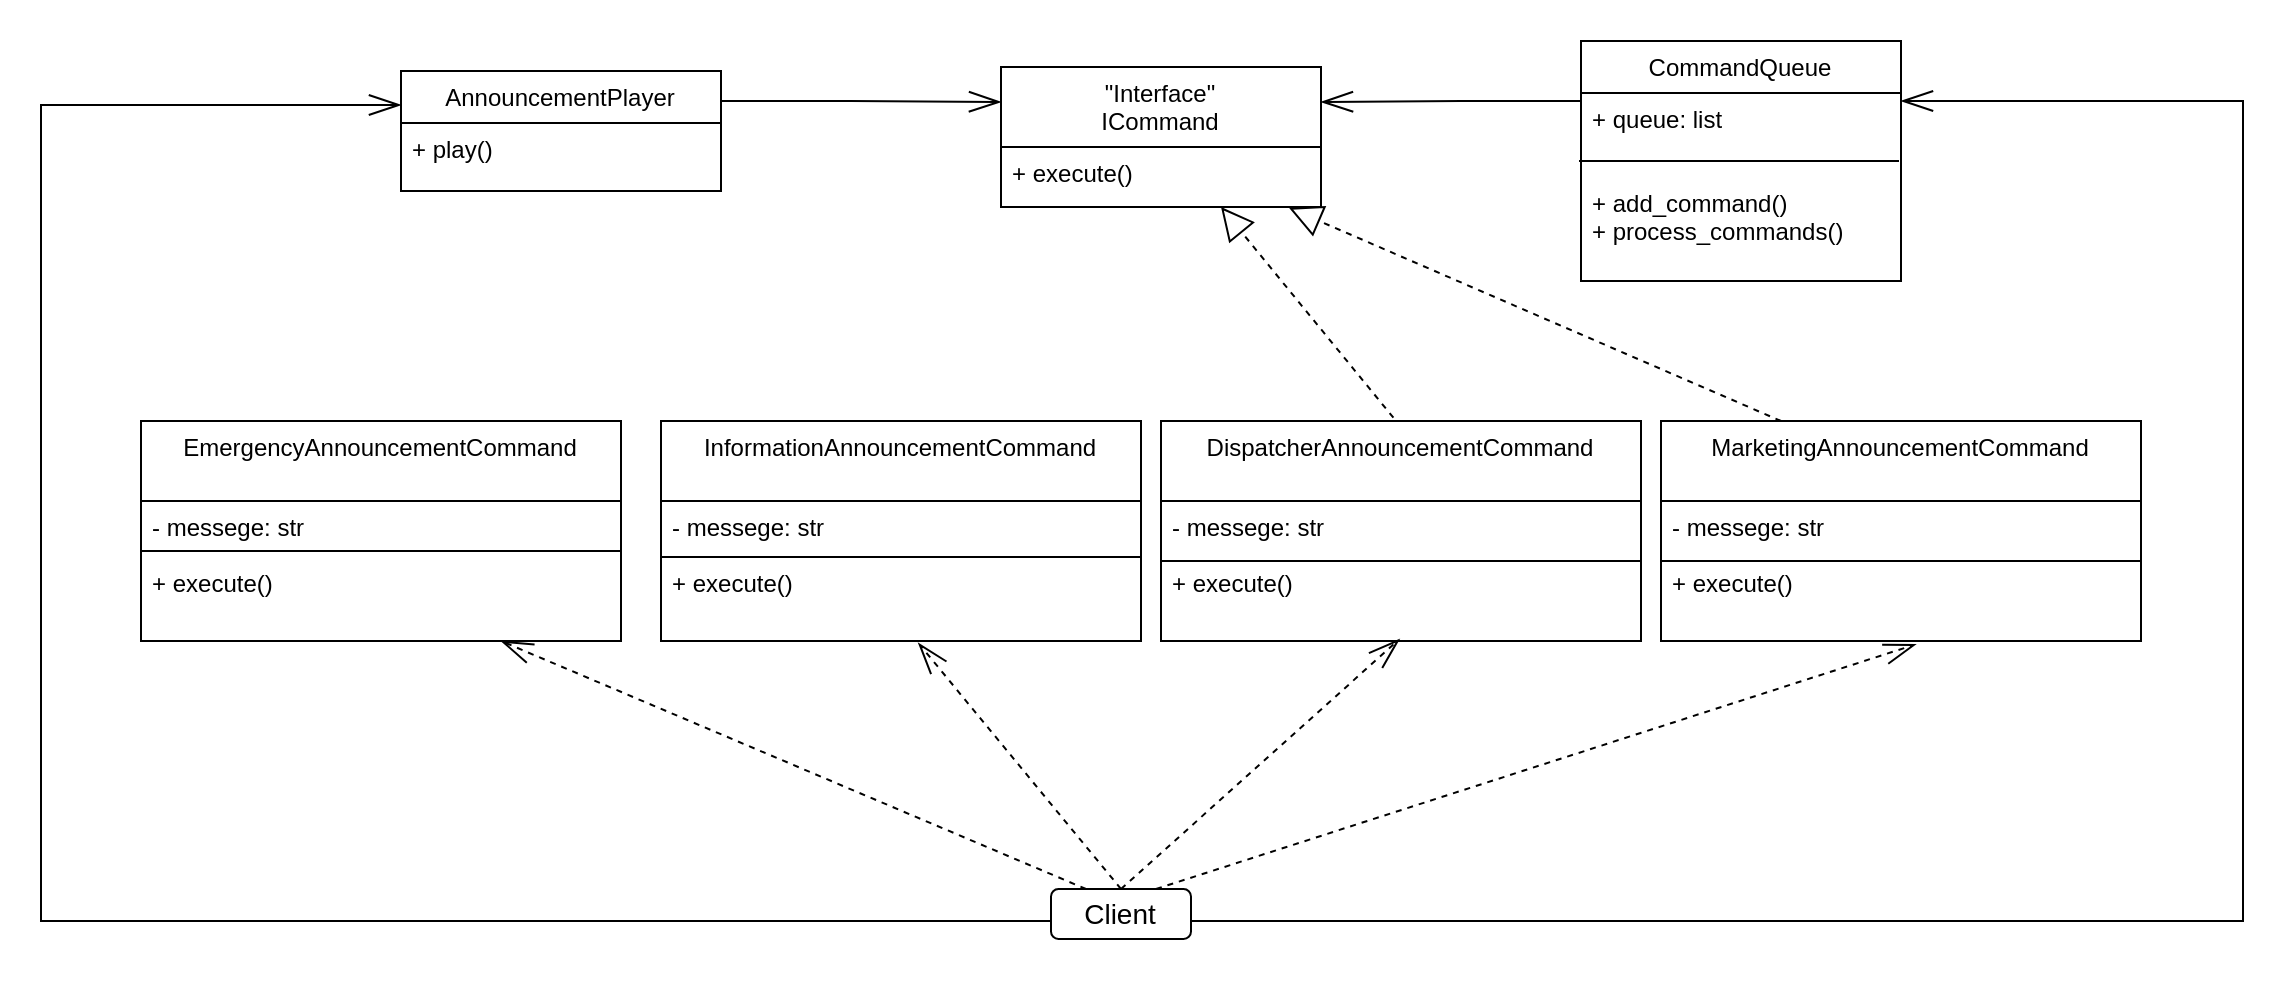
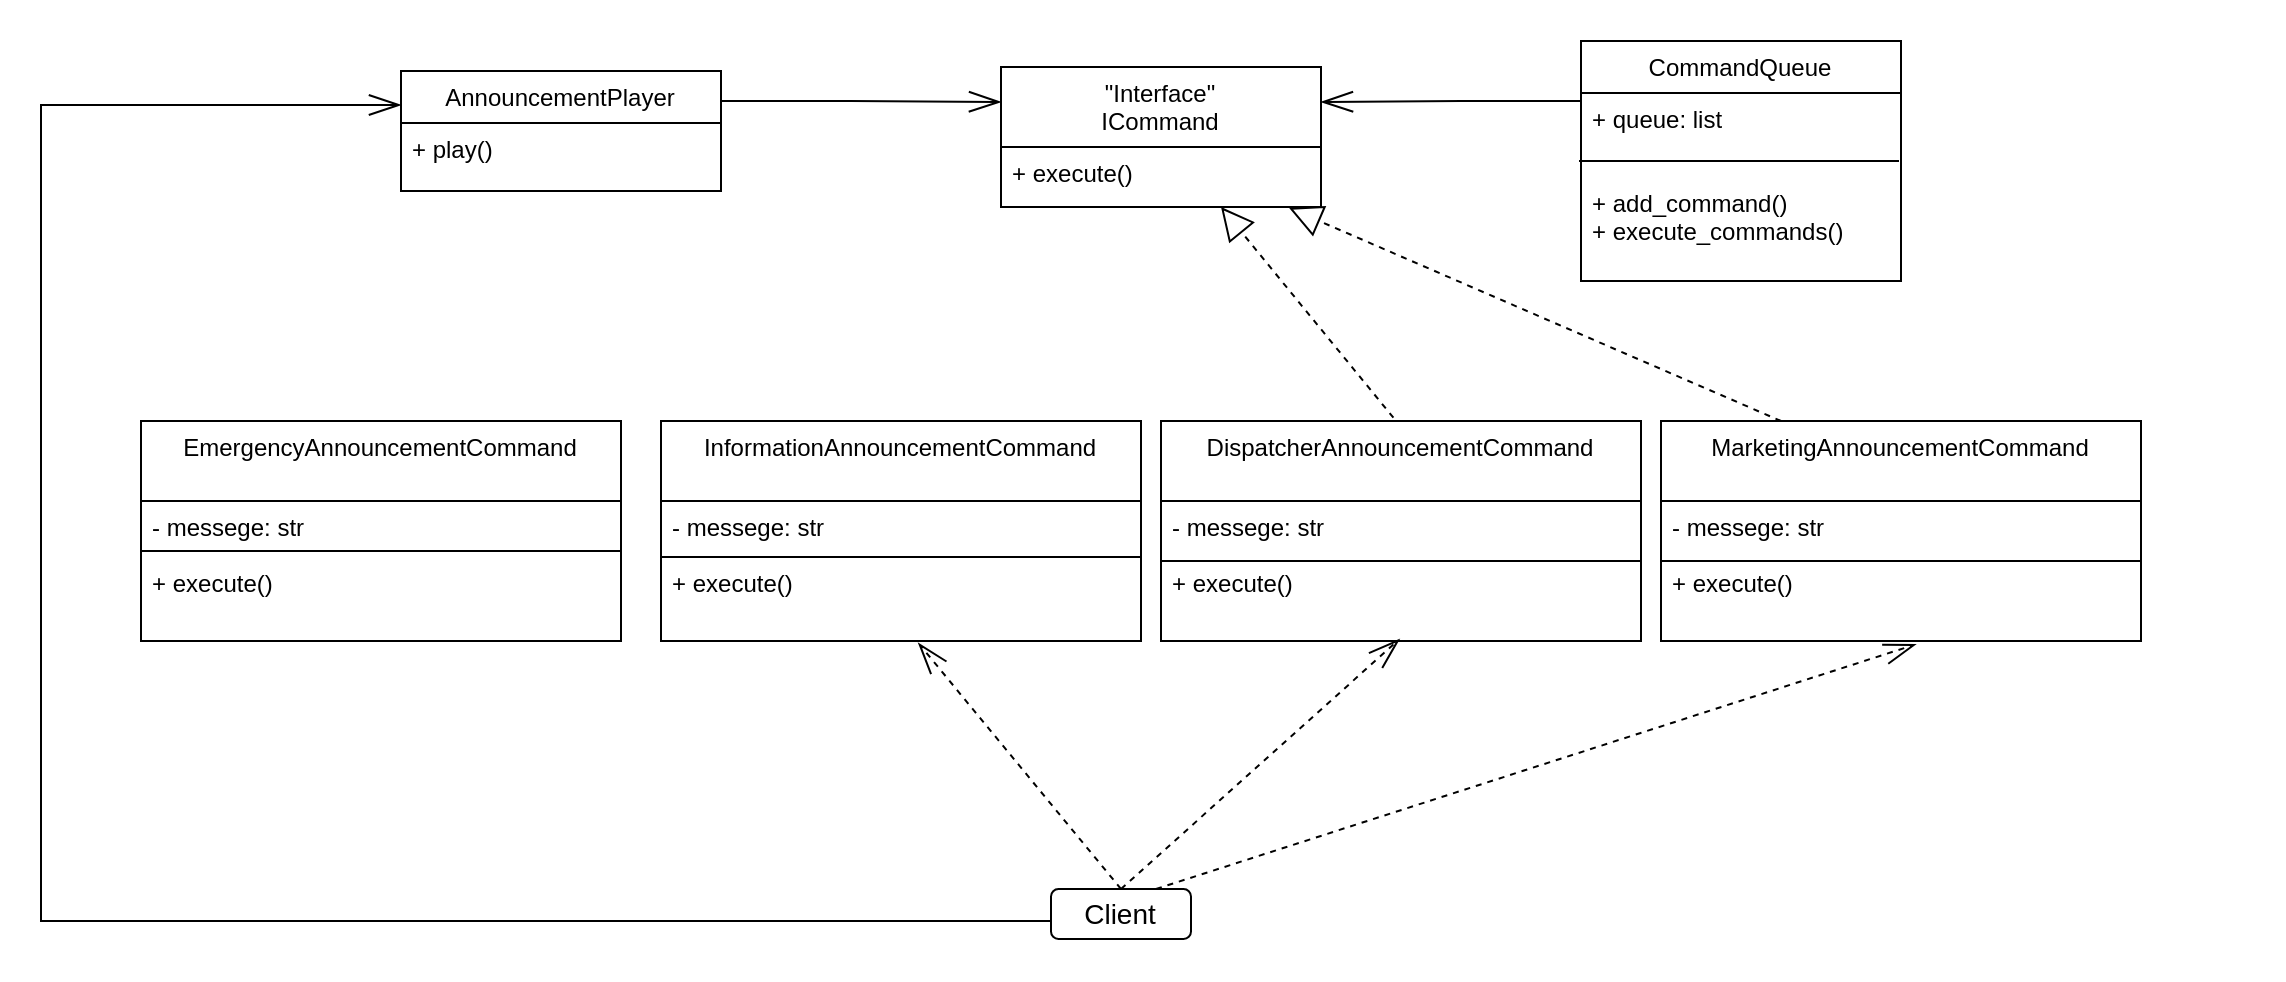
  <mxCell id="0" />
  <mxCell id="1" parent="0" />
  <mxCell id="2" value="" style="endArrow=block;html=1;rounded=0;endFill=0;dashed=1;exitX=0.5;exitY=0;exitDx=0;exitDy=0;startSize=14;endSize=14;" edge="1" parent="1"><mxGeometry width="50" height="50" relative="1" as="geometry"><mxPoint x="700" y="213" as="sourcePoint" /><mxPoint x="610" y="103" as="targetPoint" /></mxGeometry></mxCell>
  <mxCell id="3" value="&lt;font style=&quot;font-size: 14px;&quot;&gt;Client&lt;/font&gt;" style="rounded=1;whiteSpace=wrap;html=1;" parent="1" vertex="1"><mxGeometry x="525" y="444" width="70" height="25" as="geometry" /></mxCell>
  <mxCell id="4" value="AnnouncementPlayer" style="swimlane;fontStyle=0;align=center;verticalAlign=top;childLayout=stackLayout;horizontal=1;startSize=26;horizontalStack=0;resizeParent=1;resizeLast=0;collapsible=1;marginBottom=0;rounded=0;shadow=0;strokeWidth=1;" parent="1" vertex="1"><mxGeometry x="200" y="35" width="160" height="60" as="geometry"><mxRectangle x="340" y="380" width="170" height="26" as="alternateBounds" /></mxGeometry></mxCell>
  <mxCell id="5" value="+ play()" style="text;align=left;verticalAlign=top;spacingLeft=4;spacingRight=4;overflow=hidden;rotatable=0;points=[[0,0.5],[1,0.5]];portConstraint=eastwest;" parent="4" vertex="1"><mxGeometry y="26" width="160" height="24" as="geometry" /></mxCell>
  <mxCell id="6" value="&quot;Interface&quot;&#10;ICommand" style="swimlane;fontStyle=0;align=center;verticalAlign=top;childLayout=stackLayout;horizontal=1;startSize=40;horizontalStack=0;resizeParent=1;resizeLast=0;collapsible=1;marginBottom=0;rounded=0;shadow=0;strokeWidth=1;" vertex="1" parent="1"><mxGeometry x="500" y="33" width="160" height="70" as="geometry"><mxRectangle x="340" y="380" width="170" height="26" as="alternateBounds" /></mxGeometry></mxCell>
  <mxCell id="7" value="+ execute()" style="text;align=left;verticalAlign=top;spacingLeft=4;spacingRight=4;overflow=hidden;rotatable=0;points=[[0,0.5],[1,0.5]];portConstraint=eastwest;" vertex="1" parent="6"><mxGeometry y="40" width="160" height="30" as="geometry" /></mxCell>
  <mxCell id="8" value="EmergencyAnnouncementCommand" style="swimlane;fontStyle=0;align=center;verticalAlign=top;childLayout=stackLayout;horizontal=1;startSize=40;horizontalStack=0;resizeParent=1;resizeLast=0;collapsible=1;marginBottom=0;rounded=0;shadow=0;strokeWidth=1;" vertex="1" parent="1"><mxGeometry x="70" y="210" width="240" height="110" as="geometry"><mxRectangle x="340" y="380" width="170" height="26" as="alternateBounds" /></mxGeometry></mxCell>
  <mxCell id="9" value="" style="endArrow=none;html=1;rounded=0;exitX=0;exitY=0.5;exitDx=0;exitDy=0;entryX=1;entryY=0.5;entryDx=0;entryDy=0;" edge="1" parent="8" source="10" target="10"><mxGeometry width="50" height="50" relative="1" as="geometry"><mxPoint x="330" y="10" as="sourcePoint" /><mxPoint x="380" y="-40" as="targetPoint" /></mxGeometry></mxCell>
  <mxCell id="10" value="- messege: str&#10;&#10;+ execute()" style="text;align=left;verticalAlign=top;spacingLeft=4;spacingRight=4;overflow=hidden;rotatable=0;points=[[0,0.5],[1,0.5]];portConstraint=eastwest;" vertex="1" parent="8"><mxGeometry y="40" width="240" height="50" as="geometry" /></mxCell>
  <mxCell id="11" value="InformationAnnouncementCommand" style="swimlane;fontStyle=0;align=center;verticalAlign=top;childLayout=stackLayout;horizontal=1;startSize=40;horizontalStack=0;resizeParent=1;resizeLast=0;collapsible=1;marginBottom=0;rounded=0;shadow=0;strokeWidth=1;" vertex="1" parent="1"><mxGeometry x="330" y="210" width="240" height="110" as="geometry"><mxRectangle x="340" y="380" width="170" height="26" as="alternateBounds" /></mxGeometry></mxCell>
  <mxCell id="12" value="- messege: str&#10;&#10;+ execute()" style="text;align=left;verticalAlign=top;spacingLeft=4;spacingRight=4;overflow=hidden;rotatable=0;points=[[0,0.5],[1,0.5]];portConstraint=eastwest;" vertex="1" parent="11"><mxGeometry y="40" width="240" height="70" as="geometry" /></mxCell>
  <mxCell id="13" value="" style="endArrow=none;html=1;rounded=0;exitX=0;exitY=0.5;exitDx=0;exitDy=0;entryX=1;entryY=0.5;entryDx=0;entryDy=0;" edge="1" parent="11"><mxGeometry width="50" height="50" relative="1" as="geometry"><mxPoint y="68" as="sourcePoint" /><mxPoint x="240" y="68" as="targetPoint" /></mxGeometry></mxCell>
  <mxCell id="14" value="DispatcherAnnouncementCommand" style="swimlane;fontStyle=0;align=center;verticalAlign=top;childLayout=stackLayout;horizontal=1;startSize=40;horizontalStack=0;resizeParent=1;resizeLast=0;collapsible=1;marginBottom=0;rounded=0;shadow=0;strokeWidth=1;" vertex="1" parent="1"><mxGeometry x="580" y="210" width="240" height="110" as="geometry"><mxRectangle x="340" y="380" width="170" height="26" as="alternateBounds" /></mxGeometry></mxCell>
  <mxCell id="15" value="- messege: str&#10;&#10;+ execute()" style="text;align=left;verticalAlign=top;spacingLeft=4;spacingRight=4;overflow=hidden;rotatable=0;points=[[0,0.5],[1,0.5]];portConstraint=eastwest;" vertex="1" parent="14"><mxGeometry y="40" width="240" height="70" as="geometry" /></mxCell>
  <mxCell id="16" value="" style="endArrow=none;html=1;rounded=0;exitX=0;exitY=0.5;exitDx=0;exitDy=0;entryX=1;entryY=0.5;entryDx=0;entryDy=0;" edge="1" parent="14"><mxGeometry width="50" height="50" relative="1" as="geometry"><mxPoint y="70" as="sourcePoint" /><mxPoint x="240" y="70" as="targetPoint" /></mxGeometry></mxCell>
  <mxCell id="17" value="MarketingAnnouncementCommand" style="swimlane;fontStyle=0;align=center;verticalAlign=top;childLayout=stackLayout;horizontal=1;startSize=40;horizontalStack=0;resizeParent=1;resizeLast=0;collapsible=1;marginBottom=0;rounded=0;shadow=0;strokeWidth=1;" vertex="1" parent="1"><mxGeometry x="830" y="210" width="240" height="110" as="geometry"><mxRectangle x="340" y="380" width="170" height="26" as="alternateBounds" /></mxGeometry></mxCell>
  <mxCell id="18" value="- messege: str&#10;&#10;+ execute()" style="text;align=left;verticalAlign=top;spacingLeft=4;spacingRight=4;overflow=hidden;rotatable=0;points=[[0,0.5],[1,0.5]];portConstraint=eastwest;" vertex="1" parent="17"><mxGeometry y="40" width="240" height="70" as="geometry" /></mxCell>
  <mxCell id="19" value="" style="endArrow=none;html=1;rounded=0;exitX=0;exitY=0.5;exitDx=0;exitDy=0;entryX=1;entryY=0.5;entryDx=0;entryDy=0;" edge="1" parent="17"><mxGeometry width="50" height="50" relative="1" as="geometry"><mxPoint y="70" as="sourcePoint" /><mxPoint x="240" y="70" as="targetPoint" /></mxGeometry></mxCell>
  <mxCell id="20" value="" style="endArrow=block;html=1;rounded=0;endFill=0;dashed=1;exitX=0.25;exitY=0;exitDx=0;exitDy=0;startSize=14;endSize=14;entryX=0.888;entryY=0.983;entryDx=0;entryDy=0;entryPerimeter=0;" edge="1" parent="1" source="17"><mxGeometry width="50" height="50" relative="1" as="geometry"><mxPoint x="952" y="211" as="sourcePoint" /><mxPoint x="644.08" y="103.49" as="targetPoint" /></mxGeometry></mxCell>
- <mxCell id="21" value="" style="endArrow=openThin;html=1;rounded=0;endSize=14;startSize=14;dashed=1;endFill=0;exitX=0.25;exitY=0;exitDx=0;exitDy=0;entryX=0.75;entryY=1;entryDx=0;entryDy=0;" edge="1" parent="1" source="3" target="8"><mxGeometry width="50" height="50" relative="1" as="geometry"><mxPoint x="370" y="444" as="sourcePoint" /><mxPoint x="420" y="394" as="targetPoint" /></mxGeometry></mxCell>
  <mxCell id="22" value="" style="endArrow=openThin;html=1;rounded=0;endSize=14;startSize=14;dashed=1;endFill=0;exitX=0.75;exitY=0;exitDx=0;exitDy=0;entryX=0.531;entryY=1.024;entryDx=0;entryDy=0;entryPerimeter=0;" edge="1" parent="1" source="3" target="18"><mxGeometry width="50" height="50" relative="1" as="geometry"><mxPoint x="563" y="454" as="sourcePoint" /><mxPoint x="940" y="340" as="targetPoint" /></mxGeometry></mxCell>
  <mxCell id="23" value="" style="endArrow=openThin;html=1;rounded=0;endSize=14;startSize=14;dashed=1;endFill=0;exitX=0.5;exitY=0;exitDx=0;exitDy=0;entryX=0.497;entryY=0.986;entryDx=0;entryDy=0;entryPerimeter=0;" edge="1" parent="1" source="3" target="15"><mxGeometry width="50" height="50" relative="1" as="geometry"><mxPoint x="618" y="454" as="sourcePoint" /><mxPoint x="967" y="332" as="targetPoint" /></mxGeometry></mxCell>
  <mxCell id="24" value="" style="endArrow=openThin;html=1;rounded=0;endSize=14;startSize=14;dashed=1;endFill=0;exitX=0.5;exitY=0;exitDx=0;exitDy=0;entryX=0.536;entryY=1.014;entryDx=0;entryDy=0;entryPerimeter=0;" edge="1" parent="1" source="3" target="12"><mxGeometry width="50" height="50" relative="1" as="geometry"><mxPoint x="590" y="454" as="sourcePoint" /><mxPoint x="709" y="329" as="targetPoint" /></mxGeometry></mxCell>
  <mxCell id="25" style="edgeStyle=orthogonalEdgeStyle;rounded=0;orthogonalLoop=1;jettySize=auto;html=1;entryX=0;entryY=0.25;entryDx=0;entryDy=0;endArrow=openThin;endFill=0;endSize=14;startSize=14;exitX=1;exitY=0.25;exitDx=0;exitDy=0;" edge="1" parent="1" source="4" target="6"><mxGeometry relative="1" as="geometry"><mxPoint x="390" y="50" as="sourcePoint" /></mxGeometry></mxCell>
  <mxCell id="26" style="edgeStyle=orthogonalEdgeStyle;rounded=0;orthogonalLoop=1;jettySize=auto;html=1;entryX=0;entryY=0.5;entryDx=0;entryDy=0;endArrow=openThin;endFill=0;endSize=14;startSize=14;exitX=0;exitY=0.5;exitDx=0;exitDy=0;" edge="1" parent="1" source="3"><mxGeometry relative="1" as="geometry"><mxPoint x="525" y="428.5" as="sourcePoint" /><mxPoint x="200" y="52" as="targetPoint" /><Array as="points"><mxPoint x="20" y="460" /><mxPoint x="20" y="52" /></Array></mxGeometry></mxCell>
- <mxCell id="27" style="edgeStyle=orthogonalEdgeStyle;rounded=0;orthogonalLoop=1;jettySize=auto;html=1;endArrow=openThin;endFill=0;endSize=14;startSize=14;exitX=1;exitY=0.5;exitDx=0;exitDy=0;entryX=1;entryY=0.25;entryDx=0;entryDy=0;" edge="1" parent="1" source="3" target="29"><mxGeometry relative="1" as="geometry"><mxPoint x="1626" y="444" as="sourcePoint" /><mxPoint x="1030" y="80" as="targetPoint" /><Array as="points"><mxPoint x="1121" y="460" /><mxPoint x="1121" y="50" /></Array></mxGeometry></mxCell>
  <mxCell id="28" style="edgeStyle=orthogonalEdgeStyle;rounded=0;orthogonalLoop=1;jettySize=auto;html=1;entryX=1;entryY=0.25;entryDx=0;entryDy=0;exitX=0;exitY=0.25;exitDx=0;exitDy=0;endArrow=openThin;endFill=0;endSize=14;startSize=14;" edge="1" parent="1" source="29" target="6"><mxGeometry relative="1" as="geometry" /></mxCell>
  <mxCell id="29" value="CommandQueue" style="swimlane;fontStyle=0;align=center;verticalAlign=top;childLayout=stackLayout;horizontal=1;startSize=26;horizontalStack=0;resizeParent=1;resizeLast=0;collapsible=1;marginBottom=0;rounded=0;shadow=0;strokeWidth=1;" vertex="1" parent="1"><mxGeometry x="790" y="20" width="160" height="120" as="geometry"><mxRectangle x="340" y="380" width="170" height="26" as="alternateBounds" /></mxGeometry></mxCell>
- <mxCell id="30" value="+ queue: list&#10;&#10;&#10;+ add_command()&#10;+ process_commands()" style="text;align=left;verticalAlign=top;spacingLeft=4;spacingRight=4;overflow=hidden;rotatable=0;points=[[0,0.5],[1,0.5]];portConstraint=eastwest;" vertex="1" parent="29"><mxGeometry y="26" width="160" height="94" as="geometry" /></mxCell>
+ <mxCell id="30" value="+ queue: list&#10;&#10;&#10;+ add_command()&#10;+ execute_commands()" style="text;align=left;verticalAlign=top;spacingLeft=4;spacingRight=4;overflow=hidden;rotatable=0;points=[[0,0.5],[1,0.5]];portConstraint=eastwest;" vertex="1" parent="29"><mxGeometry y="26" width="160" height="94" as="geometry" /></mxCell>
  <mxCell id="31" value="" style="endArrow=none;html=1;rounded=0;entryX=1;entryY=0.5;entryDx=0;entryDy=0;exitX=0;exitY=0.5;exitDx=0;exitDy=0;" edge="1" parent="29"><mxGeometry width="50" height="50" relative="1" as="geometry"><mxPoint x="-1" y="60.0" as="sourcePoint" /><mxPoint x="159" y="60.0" as="targetPoint" /></mxGeometry></mxCell>
